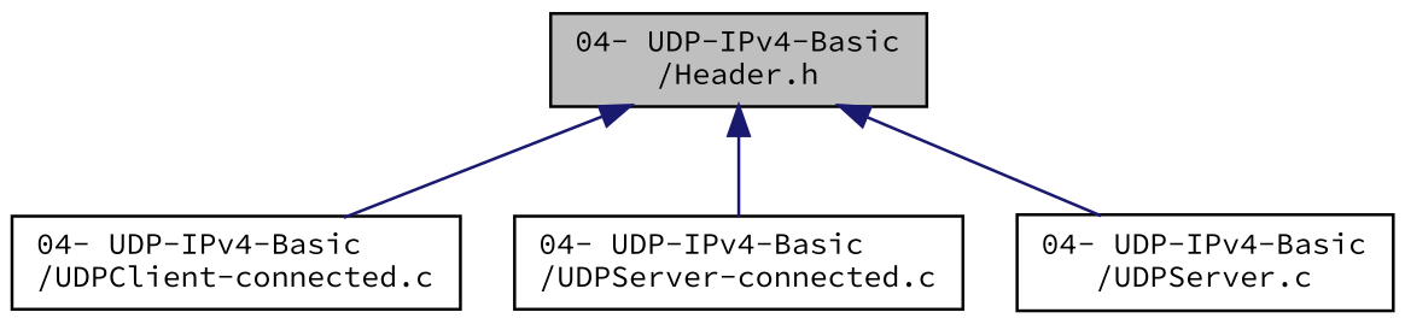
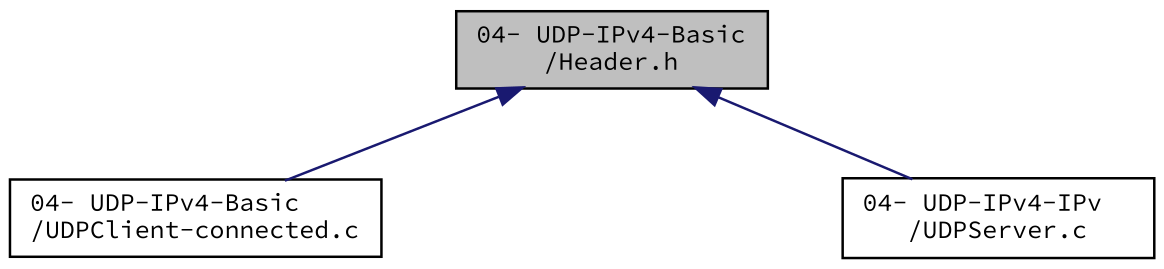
  digraph {
    fontname="Source Code Pro"
    node [color=black fillcolor=white fontname="Source Code Pro" fontsize=10 shape=record style=filled]
    edge [color=midnightblue dir=back fontname="Source Code Pro" fontsize=10 labelfontname=Helvetica labelfontsize=10 style=solid]
    n1 [fillcolor=grey75 fontcolor=black height=0.2 label="04- UDP-IPv4-Basic\l/Header.h" width=0.4]
    n2 [height=0.2 label="04- UDP-IPv4-Basic\l/UDPClient-connected.c" width=0.4]
-   n3 [height=0.2 label="04- UDP-IPv4-Basic\l/UDPServer-connected.c" width=0.4]
-   n4 [height=0.2 label="04- UDP-IPv4-Basic\l/UDPServer.c" width=0.4]
+   n4 [height=0.2 label="04- UDP-IPv4-IPv\l/UDPServer.c" width=0.4]
    n1 -> n2
-   n1 -> n3
    n1 -> n4
  }
